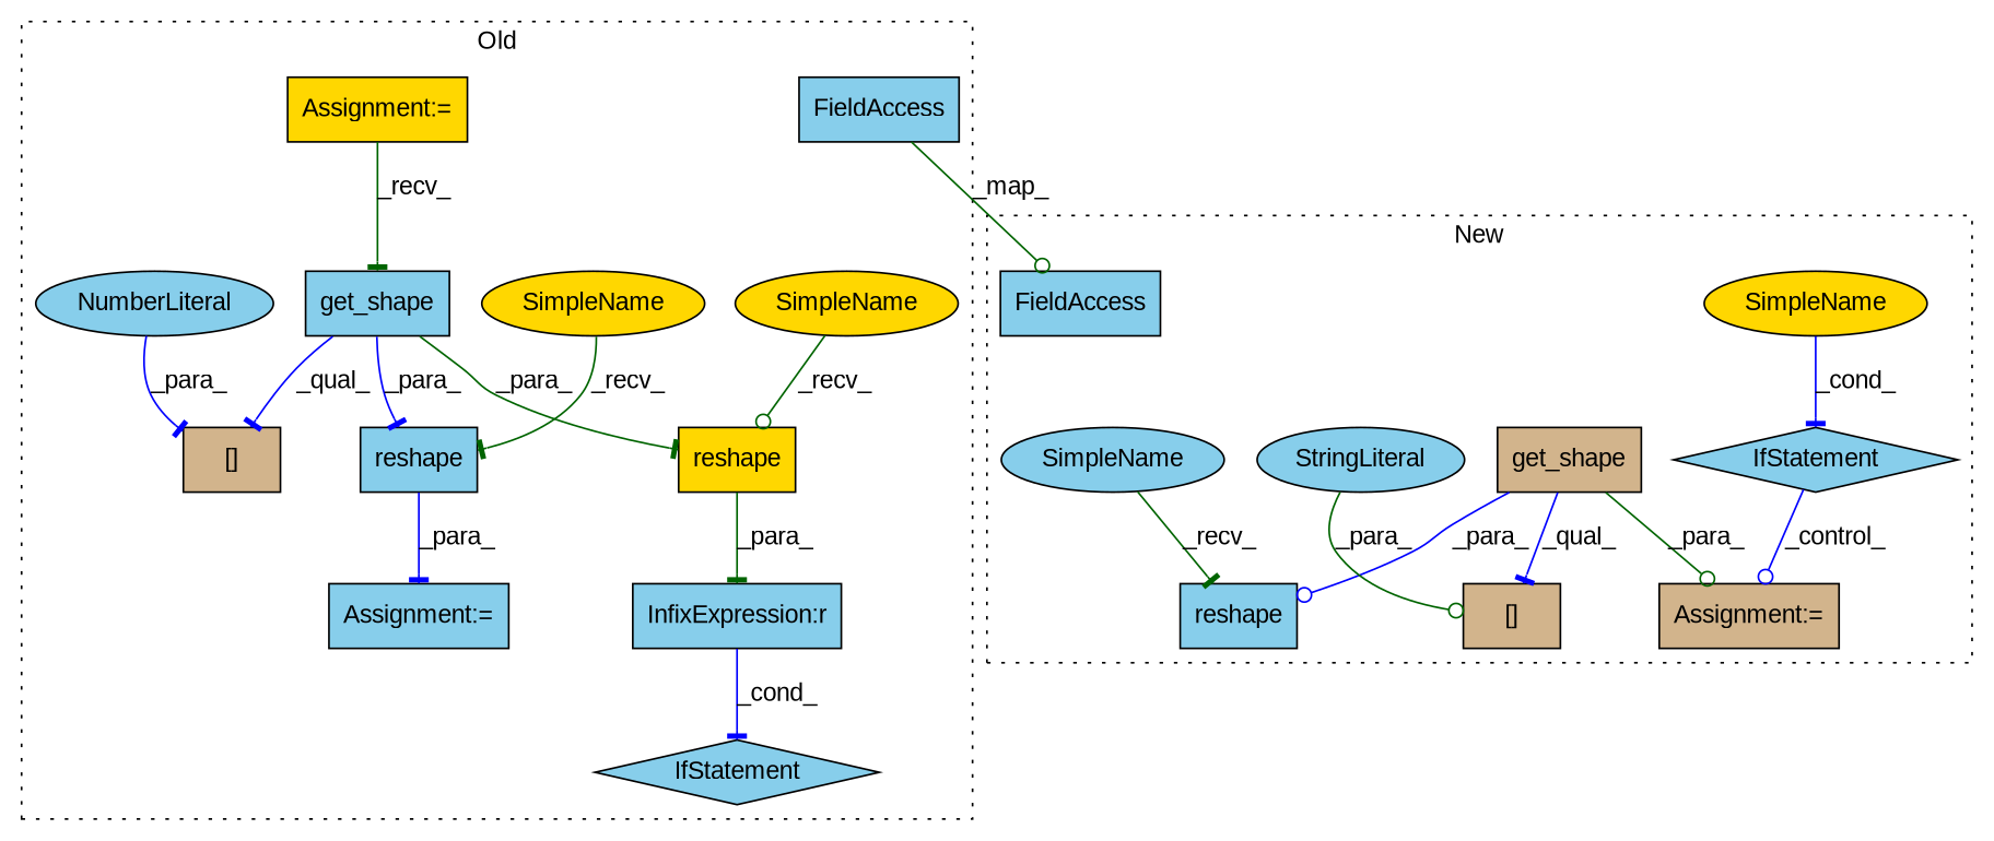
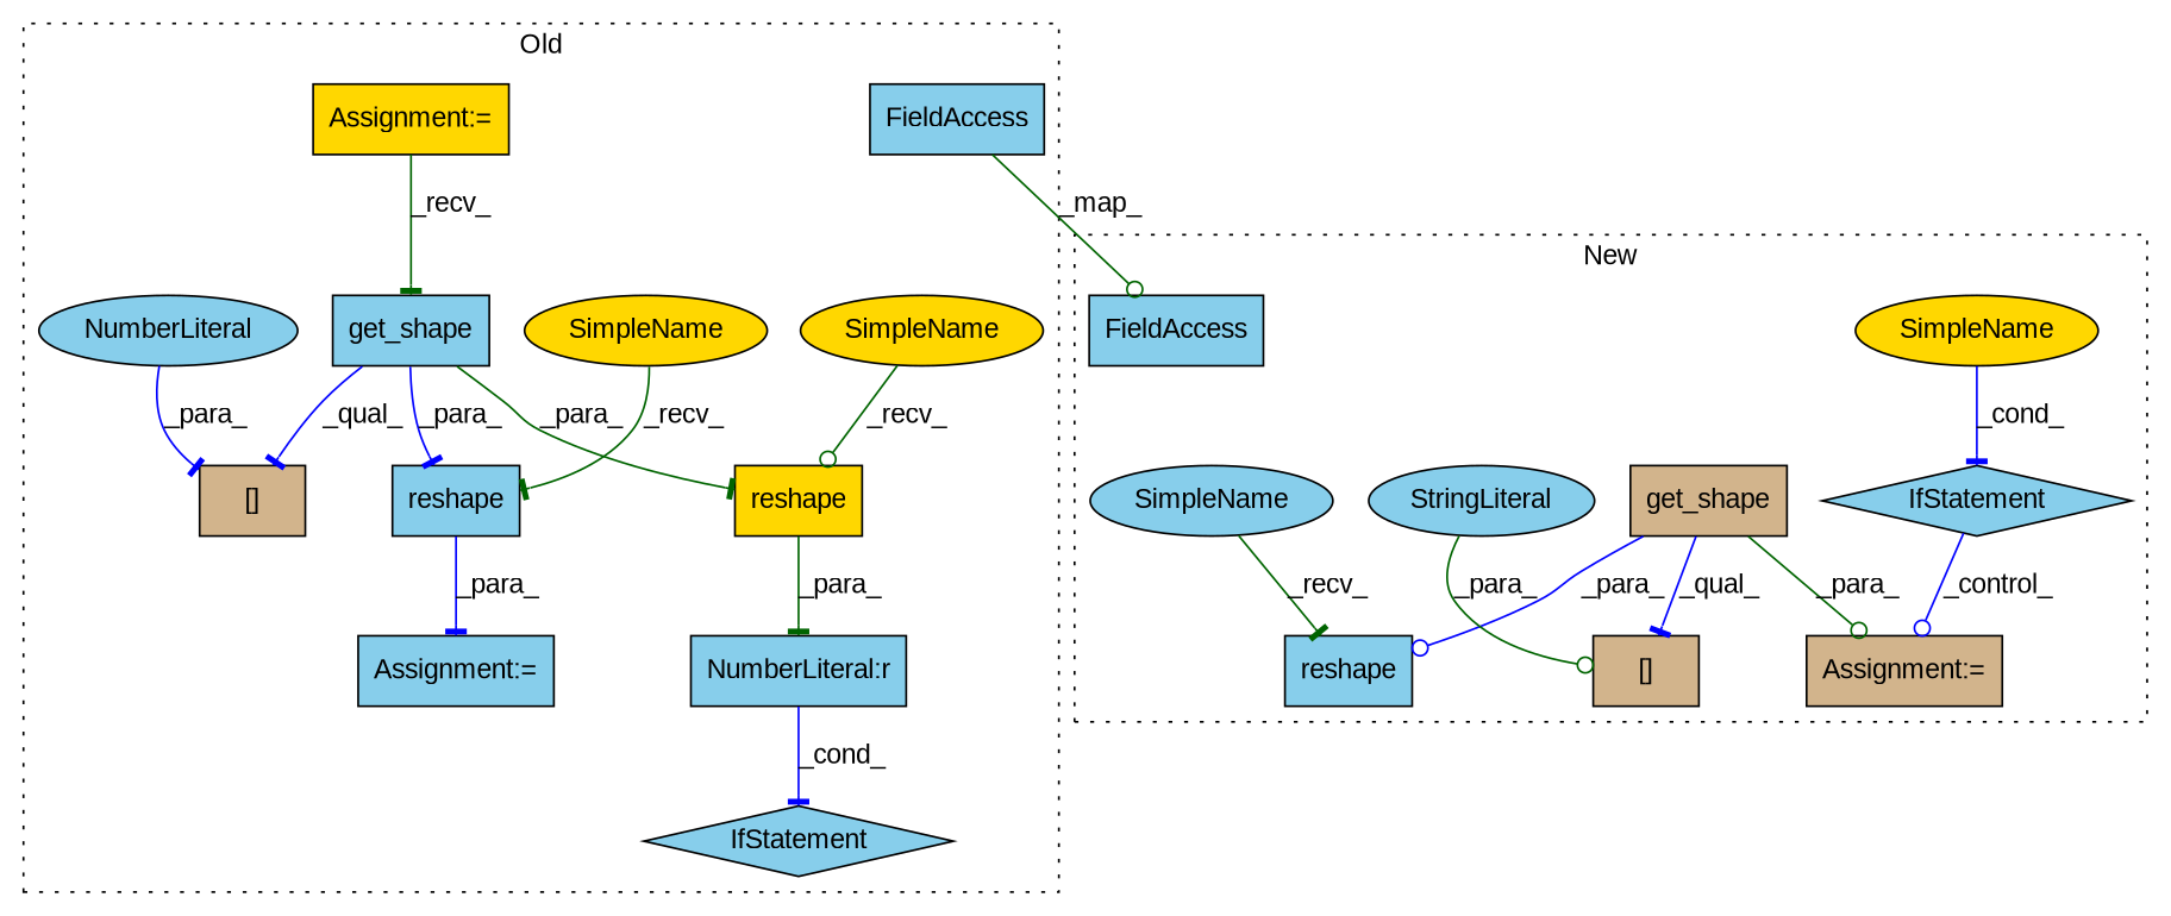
  digraph {
    fontname="Liberation Sans"
    node [a=32 l="8,1" shape=box style=filled fillcolor=skyblue fontname="Liberation Sans"]
    edge [color=blue arrowhead=tee fontname="Liberation Sans"]
    n1 [label=reshape s="1749,1794"]
    n2 [a=7 l=1 label="Assignment:=" s=1737]
    n3 [a=7 l=12 label="Assignment:=" s=1521 fillcolor=gold]
    n4 [l=11 label=get_shape s=1697]
    n5 [a=2 l="25,1" label="[]" s="1684,1710" fillcolor=tan]
    n6 [a=34 l=1 label=NumberLiteral s=1709 shape=ellipse]
    n7 [a=25 l=3 label=IfStatement s=2638 shape=diamond]
    n8 [label=reshape s="1859,1902" fillcolor=gold]
    n9 [a=22 l=13 label=FieldAccess s=2473]
-   n10 [a=27 l=4 label="InfixExpression:r" s=2629]
+   n10 [a=27 l=4 label="NumberLiteral:r" s=2629]
    n11 [a=42 l=10 label=SimpleName s=1848 shape=ellipse fillcolor=gold]
    n12 [a=42 l=10 label=SimpleName s=1738 shape=ellipse fillcolor=gold]
    n13 [l=11 label=get_shape s=2344 fillcolor=tan]
    n14 [a=7 l=1 label="Assignment:=" s=2713 fillcolor=tan]
    n15 [a=2 l="29,1" label="[]" s="2337,2384" fillcolor=tan]
    n16 [a=25 l="4,2" label=IfStatement s="2667,2689" shape=diamond]
    n17 [a=42 label=SimpleName shape=ellipse fillcolor=gold l=""]
    n18 [label=reshape s="2476,2513"]
    n19 [a=22 l=13 label=FieldAccess s=2270]
    n20 [a=45 l=18 label=StringLiteral s=2366 shape=ellipse]
    n21 [a=42 l=10 label=SimpleName s=2465 shape=ellipse]
    subgraph cluster_1 {
      label=Old
      style=dotted
      n1
      n2
      n3
      n4
      n5
      n6
      n7
      n8
      n9
      n10
      n11
      n12
    }
    subgraph cluster_2 {
      label=New
      style=dotted
      n13
      n14
      n15
      n16
      n17
      n18
      n19
      n20
      n21
    }
    n1 -> n2 [label=_para_]
    n3 -> n4 [label=_recv_ color=darkgreen]
    n4 -> n1 [label=_para_]
    n4 -> n5 [label=_qual_]
    n4 -> n8 [label=_para_ color=darkgreen]
    n6 -> n5 [label=_para_]
    n8 -> n10 [label=_para_ color=darkgreen]
    n9 -> n19 [label=_map_ color=darkgreen arrowhead=odot]
    n10 -> n7 [label=_cond_]
    n11 -> n8 [label=_recv_ color=darkgreen arrowhead=odot]
    n12 -> n1 [label=_recv_ color=darkgreen]
    n13 -> n14 [label=_para_ color=darkgreen arrowhead=odot]
    n13 -> n15 [label=_qual_]
    n13 -> n18 [label=_para_ arrowhead=odot]
    n16 -> n14 [label=_control_ arrowhead=odot]
    n17 -> n16 [label=_cond_]
    n20 -> n15 [label=_para_ color=darkgreen arrowhead=odot]
    n21 -> n18 [label=_recv_ color=darkgreen]
  }
